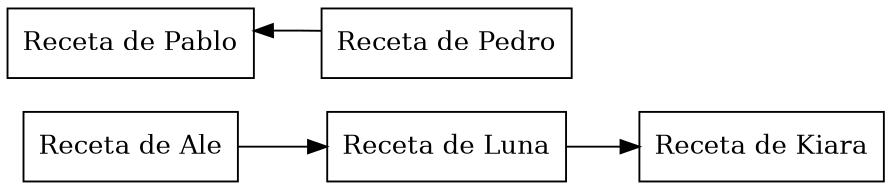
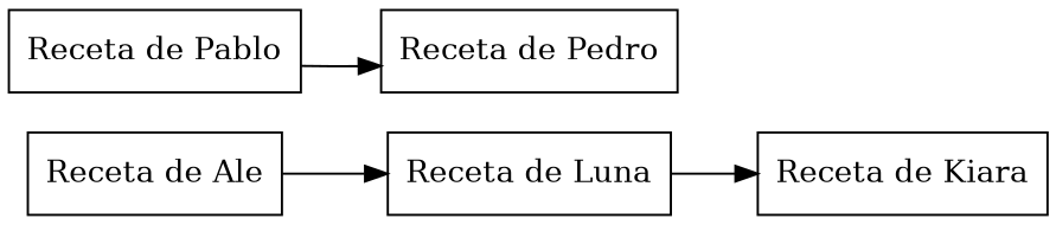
  digraph {
    rankdir=LR
    node [shape=record]
    n1 [label="{ Receta de Ale }"]
    n2 [label="{ Receta de Luna }"]
    n3 [label="{ Receta de Kiara }"]
    n4 [label="{ Receta de Pablo }"]
    n5 [label="{ Receta de Pedro }"]
    n1 -> n2
    n2 -> n3
-   n5 -> n4
+   n4 -> n5
  }
